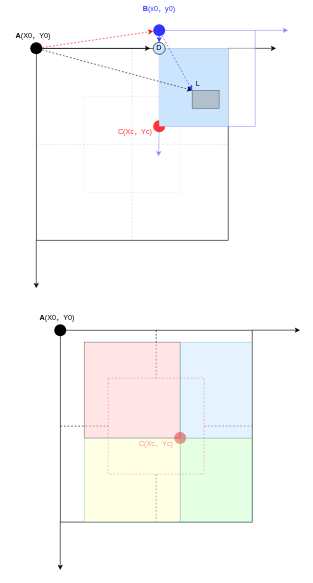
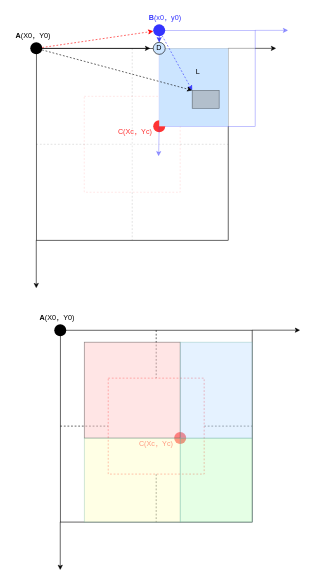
  <mxCell id="0" />
  <mxCell id="1" parent="0" />
  <mxCell id="2" value="" style="whiteSpace=wrap;html=1;aspect=fixed;" vertex="1" parent="1"><mxGeometry x="60" y="80" width="320" height="320" as="geometry" /></mxCell>
  <mxCell id="3" value="" style="endArrow=none;html=1;exitX=0;exitY=0.5;exitDx=0;exitDy=0;entryX=1;entryY=0.5;entryDx=0;entryDy=0;dashed=1;opacity=20;" edge="1" parent="1" source="2" target="2"><mxGeometry x="120" y="480" width="50" height="50" as="geometry"><mxPoint x="330" y="210" as="sourcePoint" /><mxPoint x="380" y="160" as="targetPoint" /></mxGeometry></mxCell>
  <mxCell id="4" value="" style="endArrow=none;html=1;exitX=0.5;exitY=0;exitDx=0;exitDy=0;entryX=0.5;entryY=1;entryDx=0;entryDy=0;dashed=1;opacity=20;" edge="1" parent="1" source="2" target="2"><mxGeometry x="280" y="320" width="50" height="50" as="geometry"><mxPoint x="330" y="210" as="sourcePoint" /><mxPoint x="380" y="160" as="targetPoint" /></mxGeometry></mxCell>
  <mxCell id="5" value="" style="whiteSpace=wrap;html=1;aspect=fixed;strokeColor=#FF3333;dashed=1;opacity=20;" vertex="1" parent="1"><mxGeometry x="140" y="160" width="160" height="160" as="geometry" /></mxCell>
  <mxCell id="6" value="" style="endArrow=classic;html=1;exitX=1;exitY=0;exitDx=0;exitDy=0;" edge="1" parent="1" source="2"><mxGeometry x="440" y="320" width="50" height="50" as="geometry"><mxPoint x="330" y="210" as="sourcePoint" /><mxPoint x="460" y="80" as="targetPoint" /></mxGeometry></mxCell>
  <mxCell id="7" value="" style="endArrow=classic;html=1;exitX=0;exitY=1;exitDx=0;exitDy=0;" edge="1" parent="1" source="2"><mxGeometry x="120" y="640" width="50" height="50" as="geometry"><mxPoint x="330" y="210" as="sourcePoint" /><mxPoint x="60" y="480" as="targetPoint" /></mxGeometry></mxCell>
  <mxCell id="8" value="" style="whiteSpace=wrap;html=1;aspect=fixed;strokeColor=#3333FF;opacity=50;" vertex="1" parent="1"><mxGeometry x="265" y="50" width="160" height="160" as="geometry" /></mxCell>
  <mxCell id="9" value="" style="ellipse;strokeColor=none;fillColor=#FF3333;" vertex="1" parent="1"><mxGeometry x="255" y="200" width="20" height="20" as="geometry" /></mxCell>
  <mxCell id="10" value="" style="endArrow=classic;html=1;exitX=1;exitY=0;exitDx=0;exitDy=0;strokeColor=#3333FF;opacity=50;" edge="1" parent="1" source="8"><mxGeometry x="485" y="290" width="50" height="50" as="geometry"><mxPoint x="295" y="290" as="sourcePoint" /><mxPoint x="480" y="50" as="targetPoint" /></mxGeometry></mxCell>
  <mxCell id="11" value="" style="endArrow=classic;html=1;strokeColor=#3333FF;exitX=0;exitY=1;exitDx=0;exitDy=0;opacity=50;" edge="1" parent="1" source="8"><mxGeometry x="324" y="450" width="50" height="50" as="geometry"><mxPoint x="295" y="290" as="sourcePoint" /><mxPoint x="264" y="260" as="targetPoint" /></mxGeometry></mxCell>
  <mxCell id="12" value="" style="ellipse;strokeColor=none;fillColor=#3333FF;" vertex="1" parent="1"><mxGeometry x="255" y="40" width="20" height="20" as="geometry" /></mxCell>
  <mxCell id="13" value="" style="ellipse;strokeColor=none;fillColor=#000000;" vertex="1" parent="1"><mxGeometry x="50" y="70" width="20" height="20" as="geometry" /></mxCell>
  <mxCell id="14" value="&lt;font color=&quot;#ff3333&quot;&gt;C(Xc，Yc)&lt;/font&gt;" style="text;html=1;strokeColor=none;fillColor=none;align=center;verticalAlign=middle;whiteSpace=wrap;rounded=0;dashed=1;" vertex="1" parent="1"><mxGeometry x="190" y="210" width="70" height="20" as="geometry" /></mxCell>
  <mxCell id="15" value="&lt;b&gt;A&lt;/b&gt;(X0，Y0)" style="text;html=1;strokeColor=none;fillColor=none;align=center;verticalAlign=middle;whiteSpace=wrap;rounded=0;dashed=1;" vertex="1" parent="1"><mxGeometry x="20" y="50" width="70" height="20" as="geometry" /></mxCell>
- <mxCell id="16" value="&lt;b&gt;&lt;font color=&quot;#3333ff&quot;&gt;B&lt;/font&gt;&lt;/b&gt;&lt;font color=&quot;#3333ff&quot;&gt;(x0，y0)&lt;/font&gt;" style="text;html=1;strokeColor=none;fillColor=none;align=center;verticalAlign=middle;whiteSpace=wrap;rounded=0;dashed=1;" vertex="1" parent="1"><mxGeometry x="230" y="5" width="70" height="20" as="geometry" /></mxCell>
+ <mxCell id="16" value="&lt;b&gt;&lt;font color=&quot;#3333ff&quot;&gt;B&lt;/font&gt;&lt;/b&gt;&lt;font color=&quot;#3333ff&quot;&gt;(x0，y0)&lt;/font&gt;" style="text;html=1;strokeColor=none;fillColor=none;align=center;verticalAlign=middle;whiteSpace=wrap;rounded=0;dashed=1;" vertex="1" parent="1"><mxGeometry x="240" y="20" width="70" height="20" as="geometry" /></mxCell>
  <mxCell id="17" value="" style="rounded=0;whiteSpace=wrap;html=1;strokeColor=none;fillColor=#CCE5FF;" vertex="1" parent="1"><mxGeometry x="265" y="80" width="115" height="130" as="geometry" /></mxCell>
  <mxCell id="18" value="" style="whiteSpace=wrap;html=1;aspect=fixed;" vertex="1" parent="1"><mxGeometry x="100" y="550" width="320" height="320" as="geometry" /></mxCell>
  <mxCell id="19" value="" style="endArrow=none;html=1;exitX=0;exitY=0.5;exitDx=0;exitDy=0;entryX=1;entryY=0.5;entryDx=0;entryDy=0;dashed=1;" edge="1" parent="1" source="18" target="18"><mxGeometry x="160" y="950" width="50" height="50" as="geometry"><mxPoint x="370" y="680" as="sourcePoint" /><mxPoint x="420" y="630" as="targetPoint" /></mxGeometry></mxCell>
  <mxCell id="20" value="" style="endArrow=none;html=1;exitX=0.5;exitY=0;exitDx=0;exitDy=0;entryX=0.5;entryY=1;entryDx=0;entryDy=0;dashed=1;" edge="1" parent="1" source="18" target="18"><mxGeometry x="320" y="790" width="50" height="50" as="geometry"><mxPoint x="370" y="680" as="sourcePoint" /><mxPoint x="420" y="630" as="targetPoint" /></mxGeometry></mxCell>
  <mxCell id="21" value="" style="whiteSpace=wrap;html=1;aspect=fixed;strokeColor=#FF3333;dashed=1;" vertex="1" parent="1"><mxGeometry x="180" y="630" width="160" height="160" as="geometry" /></mxCell>
  <mxCell id="22" value="" style="endArrow=classic;html=1;exitX=1;exitY=0;exitDx=0;exitDy=0;" edge="1" parent="1" source="18"><mxGeometry x="480" y="790" width="50" height="50" as="geometry"><mxPoint x="370" y="680" as="sourcePoint" /><mxPoint x="500" y="550" as="targetPoint" /></mxGeometry></mxCell>
  <mxCell id="23" value="" style="endArrow=classic;html=1;exitX=0;exitY=1;exitDx=0;exitDy=0;" edge="1" parent="1" source="18"><mxGeometry x="160" y="1110" width="50" height="50" as="geometry"><mxPoint x="370" y="680" as="sourcePoint" /><mxPoint x="100" y="950" as="targetPoint" /></mxGeometry></mxCell>
  <mxCell id="24" value="" style="ellipse;strokeColor=none;fillColor=#FF3333;" vertex="1" parent="1"><mxGeometry x="290" y="720" width="20" height="20" as="geometry" /></mxCell>
  <mxCell id="25" value="" style="ellipse;strokeColor=none;fillColor=#000000;" vertex="1" parent="1"><mxGeometry x="90" y="540" width="20" height="20" as="geometry" /></mxCell>
  <mxCell id="26" value="&lt;font color=&quot;#ff3333&quot;&gt;C(Xc，Yc)&lt;/font&gt;" style="text;html=1;strokeColor=none;fillColor=none;align=center;verticalAlign=middle;whiteSpace=wrap;rounded=0;dashed=1;" vertex="1" parent="1"><mxGeometry x="225" y="730" width="70" height="20" as="geometry" /></mxCell>
  <mxCell id="27" value="&lt;b&gt;A&lt;/b&gt;(X0，Y0)" style="text;html=1;strokeColor=none;fillColor=none;align=center;verticalAlign=middle;whiteSpace=wrap;rounded=0;dashed=1;" vertex="1" parent="1"><mxGeometry x="60" y="520" width="70" height="20" as="geometry" /></mxCell>
  <mxCell id="28" value="" style="whiteSpace=wrap;html=1;aspect=fixed;opacity=50;fillColor=#FFCCCC;" vertex="1" parent="1"><mxGeometry x="140" y="570" width="160" height="160" as="geometry" /></mxCell>
  <mxCell id="29" value="" style="rounded=0;whiteSpace=wrap;html=1;strokeColor=#67AB9F;fillColor=#FFFFCC;opacity=50;" vertex="1" parent="1"><mxGeometry x="140" y="730" width="160" height="140" as="geometry" /></mxCell>
  <mxCell id="30" value="" style="rounded=0;whiteSpace=wrap;html=1;strokeColor=#67AB9F;opacity=50;fillColor=#CCFFCC;" vertex="1" parent="1"><mxGeometry x="300" y="730" width="120" height="140" as="geometry" /></mxCell>
  <mxCell id="31" value="" style="rounded=0;whiteSpace=wrap;html=1;strokeColor=#67AB9F;opacity=50;fillColor=#CCE5FF;" vertex="1" parent="1"><mxGeometry x="300" y="570" width="120" height="160" as="geometry" /></mxCell>
  <mxCell id="32" value="" style="ellipse;fillColor=#CCE5FF;" vertex="1" parent="1"><mxGeometry x="255" y="70" width="20" height="20" as="geometry" /></mxCell>
  <mxCell id="33" value="D" style="text;html=1;strokeColor=none;fillColor=none;align=center;verticalAlign=middle;whiteSpace=wrap;rounded=0;opacity=50;" vertex="1" parent="1"><mxGeometry x="245" y="70" width="40" height="20" as="geometry" /></mxCell>
  <mxCell id="34" value="" style="endArrow=classic;html=1;entryX=0.125;entryY=0.5;entryDx=0;entryDy=0;entryPerimeter=0;" edge="1" parent="1" source="13" target="33"><mxGeometry x="130" y="320" width="50" height="50" as="geometry"><mxPoint x="110" y="60" as="sourcePoint" /><mxPoint x="250" y="80" as="targetPoint" /></mxGeometry></mxCell>
  <mxCell id="35" value="" style="endArrow=classic;html=1;exitX=0.5;exitY=1;exitDx=0;exitDy=0;entryX=0.5;entryY=0;entryDx=0;entryDy=0;strokeColor=#3333FF;" edge="1" parent="1" source="12" target="33"><mxGeometry x="325" y="300" width="50" height="50" as="geometry"><mxPoint x="280" y="160" as="sourcePoint" /><mxPoint x="330" y="110" as="targetPoint" /></mxGeometry></mxCell>
  <mxCell id="36" value="" style="endArrow=classic;html=1;dashed=1;strokeColor=#FF0000;" edge="1" parent="1" source="13" target="12"><mxGeometry x="129.898" y="291.448" width="50" height="50" as="geometry"><mxPoint x="245.105" y="-60.002" as="sourcePoint" /><mxPoint x="50" y="-31.45" as="targetPoint" /></mxGeometry></mxCell>
  <mxCell id="37" value="" style="rounded=0;whiteSpace=wrap;html=1;strokeColor=#000000;opacity=50;fillColor=#999999;" vertex="1" parent="1"><mxGeometry x="320" y="150" width="45" height="30" as="geometry" /></mxCell>
  <mxCell id="38" value="" style="endArrow=classic;html=1;dashed=1;strokeColor=#3333FF;entryX=0;entryY=0;entryDx=0;entryDy=0;" edge="1" parent="1" source="12" target="37"><mxGeometry x="329.819" y="298.762" width="50" height="50" as="geometry"><mxPoint x="300" y="210" as="sourcePoint" /><mxPoint x="350" y="160" as="targetPoint" /></mxGeometry></mxCell>
  <mxCell id="39" value="" style="endArrow=classic;html=1;dashed=1;entryX=0;entryY=0;entryDx=0;entryDy=0;" edge="1" parent="1" source="13" target="37"><mxGeometry x="129.656" y="322.6" width="50" height="50" as="geometry"><mxPoint x="-30" y="180" as="sourcePoint" /><mxPoint x="20" y="130" as="targetPoint" /></mxGeometry></mxCell>
- <mxCell id="40" value="L" style="text;html=1;strokeColor=none;fillColor=none;align=center;verticalAlign=middle;whiteSpace=wrap;rounded=0;opacity=20;" vertex="1" parent="1"><mxGeometry x="310" y="130" width="40" height="20" as="geometry" /></mxCell>
+ <mxCell id="40" value="L" style="text;html=1;strokeColor=none;fillColor=none;align=center;verticalAlign=middle;whiteSpace=wrap;rounded=0;opacity=20;" vertex="1" parent="1"><mxGeometry x="310" y="110" width="40" height="20" as="geometry" /></mxCell>
